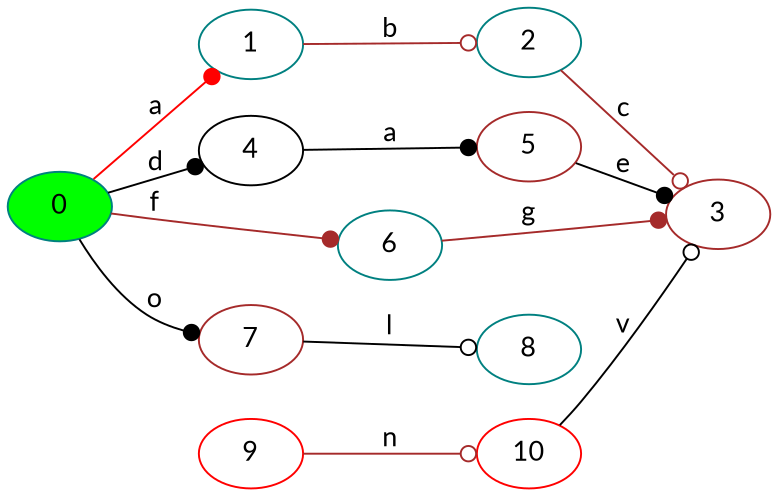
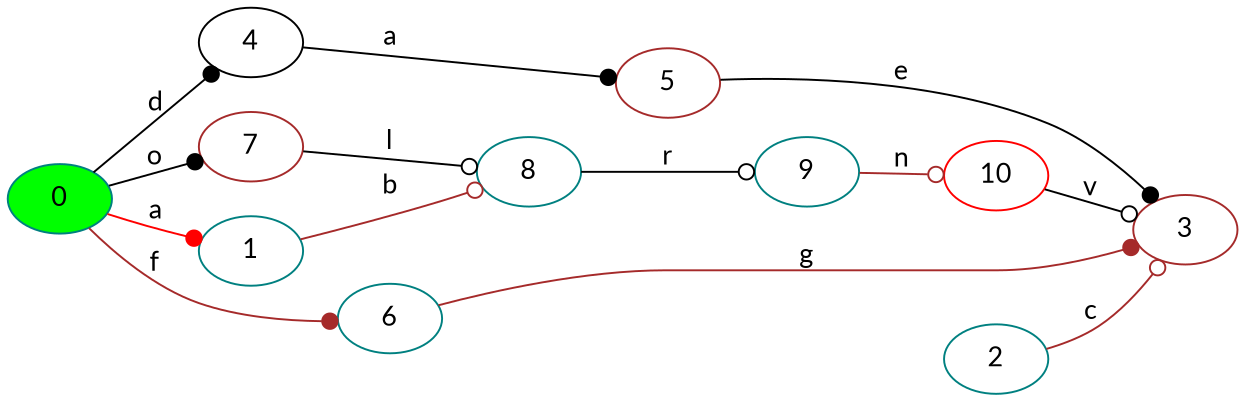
  digraph {
    fontname=Lato
    rankdir=LR
    node [color=teal fontname=Lato]
    edge [arrowhead=dot color=black fontname=Lato]
    0 [fillcolor=green style=filled]
    1
    4 [color=black]
    6
    7 [color=brown]
    2
    5 [color=brown]
    3 [color=brown]
    8
-   9 [color=red]
+   9
    10 [color=red]
    0 -> 1 [color=red label=a]
    0 -> 4 [label=d]
    0 -> 6 [color=brown label=f]
    0 -> 7 [label=o]
-   1 -> 2 [arrowhead=odot color=brown label=b]
+   1 -> 8 [arrowhead=odot color=brown label=b]
    4 -> 5 [label=a]
    6 -> 3 [color=brown label=g]
    7 -> 8 [arrowhead=odot label=l]
    2 -> 3 [arrowhead=odot color=brown label=c]
    5 -> 3 [label=e]
+   8 -> 9 [arrowhead=odot label=r]
    9 -> 10 [arrowhead=odot color=brown label=n]
    10 -> 3 [arrowhead=odot label=v]
  }
